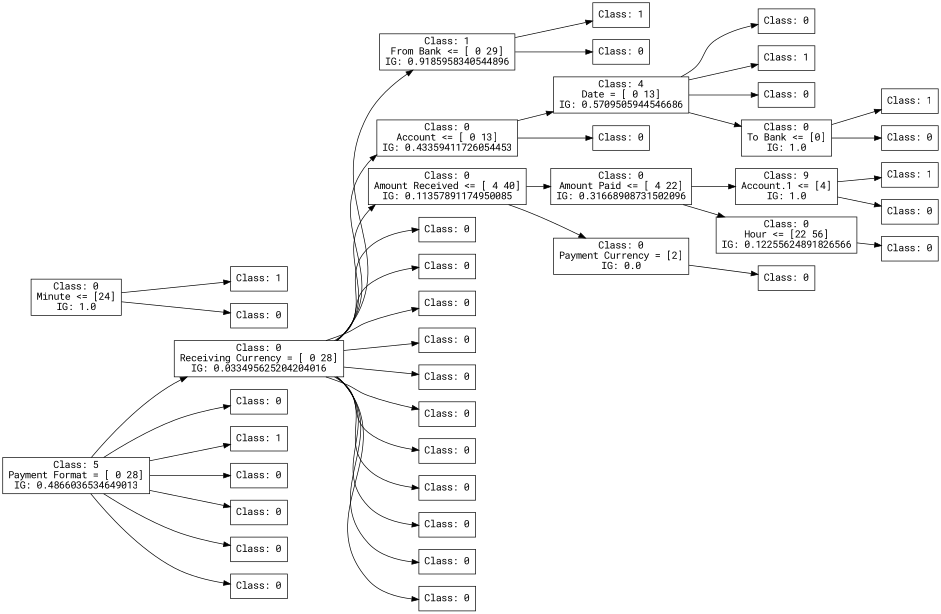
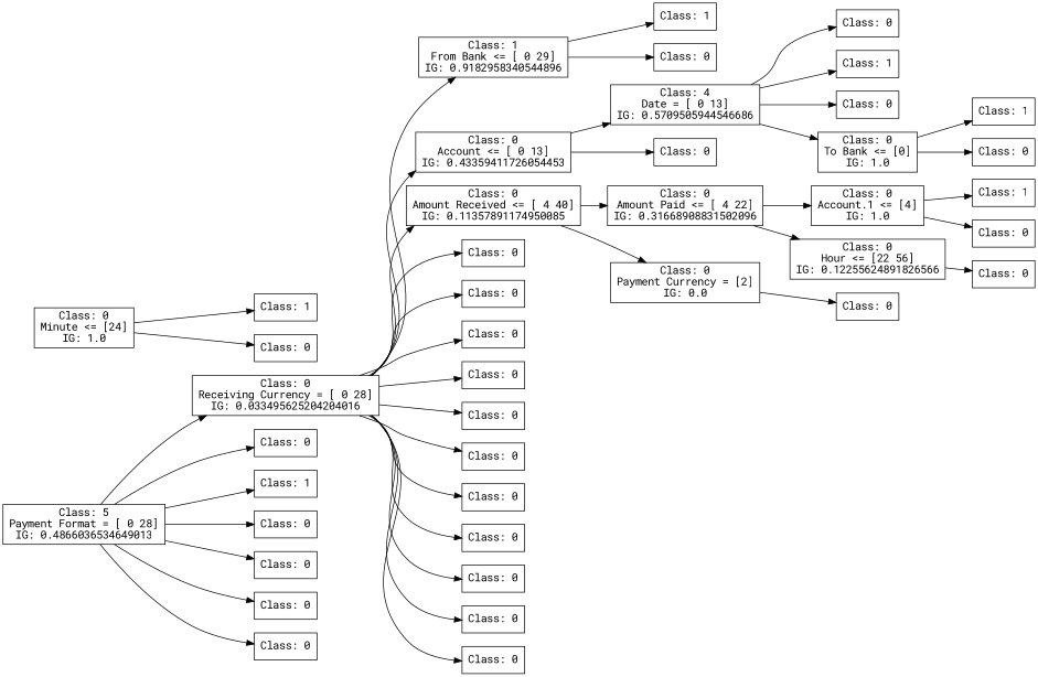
  digraph {
    fontname="Roboto Mono"
    rankdir=LR
    node [fontname="Roboto Mono" shape=box]
    edge [fontname="Roboto Mono"]
    n1 [label="Class: 5\nPayment Format = [ 0 28]\nIG: 0.4866036534649013"]
    n2 [label="Class: 0\nReceiving Currency = [ 0 28]\nIG: 0.033495625204204016"]
    n3 [label="Class: 0\n"]
    n4 [label="Class: 1\n"]
    n5 [label="Class: 0\n"]
    n6 [label="Class: 0\n"]
    n7 [label="Class: 0\n"]
    n8 [label="Class: 0\n"]
-   n9 [label="Class: 1\nFrom Bank <= [ 0 29]\nIG: 0.9185958340544896"]
+   n9 [label="Class: 1\nFrom Bank <= [ 0 29]\nIG: 0.9182958340544896"]
    n10 [label="Class: 0\nAccount <= [ 0 13]\nIG: 0.43359411726054453"]
    n11 [label="Class: 0\nAmount Received <= [ 4 40]\nIG: 0.11357891174950085"]
    n12 [label="Class: 0\n"]
    n13 [label="Class: 0\n"]
    n14 [label="Class: 0\n"]
    n15 [label="Class: 0\n"]
    n16 [label="Class: 0\n"]
    n17 [label="Class: 0\n"]
    n18 [label="Class: 0\n"]
    n19 [label="Class: 0\n"]
    n20 [label="Class: 0\n"]
    n21 [label="Class: 0\n"]
    n22 [label="Class: 0\n"]
    n23 [label="Class: 1\n"]
    n24 [label="Class: 0\n"]
    n25 [label="Class: 4\nDate = [ 0 13]\nIG: 0.5709505944546686"]
    n26 [label="Class: 0\n"]
-   n27 [label="Class: 0\nAmount Paid <= [ 4 22]\nIG: 0.31668908731502096"]
+   n27 [label="Class: 0\nAmount Paid <= [ 4 22]\nIG: 0.31668908831502096"]
    n28 [label="Class: 0\nPayment Currency = [2]\nIG: 0.0"]
    n29 [label="Class: 0\n"]
    n30 [label="Class: 1\n"]
    n31 [label="Class: 0\n"]
    n32 [label="Class: 0\nTo Bank <= [0]\nIG: 1.0"]
    n33 [label="Class: 1\n"]
    n34 [label="Class: 0\n"]
-   n35 [label="Class: 9\nAccount.1 <= [4]\nIG: 1.0"]
+   n35 [label="Class: 0\nAccount.1 <= [4]\nIG: 1.0"]
    n36 [label="Class: 0\nHour <= [22 56]\nIG: 0.12255624891826566"]
    n37 [label="Class: 0\n"]
    n38 [label="Class: 1\n"]
    n39 [label="Class: 0\n"]
    n40 [label="Class: 0\n"]
    n41 [label="Class: 0\nMinute <= [24]\nIG: 1.0"]
    n42 [label="Class: 1\n"]
    n43 [label="Class: 0\n"]
    n1 -> n2
    n1 -> n3
    n1 -> n4
    n1 -> n5
    n1 -> n6
    n1 -> n7
    n1 -> n8
    n2 -> n9
    n2 -> n10
    n2 -> n11
    n2 -> n12
    n2 -> n13
    n2 -> n14
    n2 -> n15
    n2 -> n16
    n2 -> n17
    n2 -> n18
    n2 -> n19
    n2 -> n20
    n2 -> n21
    n2 -> n22
    n9 -> n23
    n9 -> n24
    n10 -> n25
    n10 -> n26
    n11 -> n27
    n11 -> n28
    n25 -> n29
    n25 -> n30
    n25 -> n31
    n25 -> n32
    n27 -> n35
    n27 -> n36
    n28 -> n37
    n32 -> n33
    n32 -> n34
    n35 -> n38
    n35 -> n39
    n36 -> n40
    n41 -> n42
    n41 -> n43
  }
